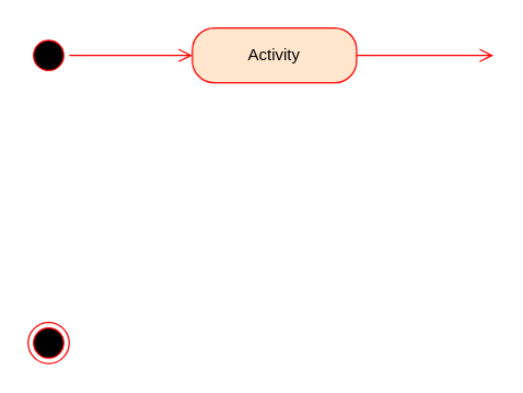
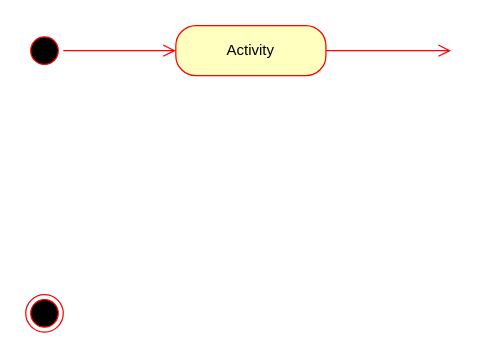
  <mxCell id="0" />
  <mxCell id="1" parent="0" />
  <mxCell id="2" value="" style="ellipse;html=1;shape=endState;fillColor=#000000;strokeColor=#ff0000;" vertex="1" parent="1"><mxGeometry x="20" y="235" width="30" height="30" as="geometry" /></mxCell>
  <mxCell id="3" value="" style="ellipse;html=1;shape=startState;fillColor=#000000;strokeColor=#ff0000;" vertex="1" parent="1"><mxGeometry x="20" y="25" width="30" height="30" as="geometry" /></mxCell>
  <mxCell id="4" value="" style="edgeStyle=orthogonalEdgeStyle;html=1;verticalAlign=bottom;endArrow=open;endSize=8;strokeColor=#ff0000;" edge="1" source="3" parent="1" target="5"><mxGeometry relative="1" as="geometry"><mxPoint x="120" y="40" as="targetPoint" /></mxGeometry></mxCell>
- <mxCell id="5" value="Activity" style="rounded=1;whiteSpace=wrap;html=1;arcSize=40;fontColor=#000000;fillColor=#ffe6cc;strokeColor=#ff0000;" vertex="1" parent="1"><mxGeometry x="140" y="20" width="120" height="40" as="geometry" /></mxCell>
+ <mxCell id="5" value="Activity" style="rounded=1;whiteSpace=wrap;html=1;arcSize=40;fontColor=#000000;fillColor=#ffffc0;strokeColor=#ff0000;" vertex="1" parent="1"><mxGeometry x="140" y="20" width="120" height="40" as="geometry" /></mxCell>
  <mxCell id="6" value="" style="edgeStyle=orthogonalEdgeStyle;html=1;verticalAlign=bottom;endArrow=open;endSize=8;strokeColor=#ff0000;" edge="1" source="5" parent="1"><mxGeometry relative="1" as="geometry"><mxPoint x="360" y="40" as="targetPoint" /><Array as="points"><mxPoint x="360" y="40" /></Array></mxGeometry></mxCell>
